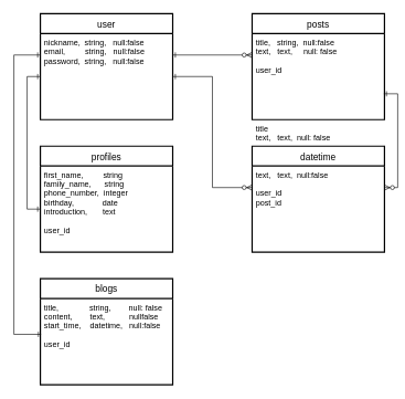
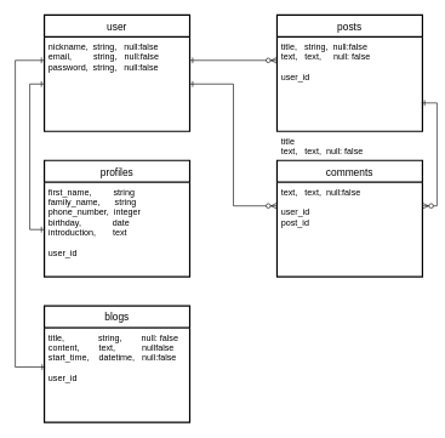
  <mxCell id="0" />
  <mxCell id="1" parent="0" />
  <mxCell id="2" value="user" style="swimlane;childLayout=stackLayout;horizontal=1;startSize=30;horizontalStack=0;rounded=0;fontSize=14;fontStyle=0;strokeWidth=2;resizeParent=0;resizeLast=1;shadow=0;dashed=0;align=center;" parent="1" vertex="1"><mxGeometry x="60" y="20" width="200" height="160" as="geometry" /></mxCell>
  <mxCell id="3" value="nickname,  string,   null:false&#10;email,         string,   null:false&#10;password,  string,   null:false" style="align=left;strokeColor=none;fillColor=none;spacingLeft=4;fontSize=12;verticalAlign=top;resizable=0;rotatable=0;part=1;rounded=0;" parent="2" vertex="1"><mxGeometry y="30" width="200" height="130" as="geometry" /></mxCell>
- <mxCell id="4" value="datetime" style="swimlane;childLayout=stackLayout;horizontal=1;startSize=30;horizontalStack=0;rounded=0;fontSize=14;fontStyle=0;strokeWidth=2;resizeParent=0;resizeLast=1;shadow=0;dashed=0;align=center;" parent="1" vertex="1"><mxGeometry x="380" y="220" width="200" height="160" as="geometry" /></mxCell>
+ <mxCell id="4" value="comments" style="swimlane;childLayout=stackLayout;horizontal=1;startSize=30;horizontalStack=0;rounded=0;fontSize=14;fontStyle=0;strokeWidth=2;resizeParent=0;resizeLast=1;shadow=0;dashed=0;align=center;" parent="1" vertex="1"><mxGeometry x="380" y="220" width="200" height="160" as="geometry" /></mxCell>
  <mxCell id="5" value="text,   text,  null:false&#10; &#10;user_id&#10;post_id" style="align=left;strokeColor=none;fillColor=none;spacingLeft=4;fontSize=12;verticalAlign=top;resizable=0;rotatable=0;part=1;" parent="4" vertex="1"><mxGeometry y="30" width="200" height="130" as="geometry" /></mxCell>
  <mxCell id="6" value="blogs" style="swimlane;childLayout=stackLayout;horizontal=1;startSize=30;horizontalStack=0;rounded=0;fontSize=14;fontStyle=0;strokeWidth=2;resizeParent=0;resizeLast=1;shadow=0;dashed=0;align=center;" parent="1" vertex="1"><mxGeometry x="60" y="420" width="200" height="160" as="geometry" /></mxCell>
  <mxCell id="7" value="title,              string,        null: false&#10;content,        text,           nullfalse&#10;start_time,    datetime,   null:false&#10;&#10;user_id" style="align=left;strokeColor=none;fillColor=none;spacingLeft=4;fontSize=12;verticalAlign=top;resizable=0;rotatable=0;part=1;" parent="6" vertex="1"><mxGeometry y="30" width="200" height="130" as="geometry" /></mxCell>
  <mxCell id="8" value="posts" style="swimlane;childLayout=stackLayout;horizontal=1;startSize=30;horizontalStack=0;rounded=0;fontSize=14;fontStyle=0;strokeWidth=2;resizeParent=0;resizeLast=1;shadow=0;dashed=0;align=center;" parent="1" vertex="1"><mxGeometry x="380" y="20" width="200" height="160" as="geometry" /></mxCell>
  <mxCell id="9" value="title,   string,  null:false&#10;text,   text,     null: false&#10;&#10;user_id" style="align=left;strokeColor=none;fillColor=none;spacingLeft=4;fontSize=12;verticalAlign=top;resizable=0;rotatable=0;part=1;" parent="8" vertex="1"><mxGeometry y="30" width="200" height="130" as="geometry" /></mxCell>
  <mxCell id="10" value="title&#10;text,   text,  null: false&#10;" style="align=left;strokeColor=none;fillColor=none;spacingLeft=4;fontSize=12;verticalAlign=top;resizable=0;rotatable=0;part=1;" vertex="1" parent="8"><mxGeometry y="160" width="200" as="geometry" /></mxCell>
  <mxCell id="11" value="profiles" style="swimlane;childLayout=stackLayout;horizontal=1;startSize=30;horizontalStack=0;rounded=0;fontSize=14;fontStyle=0;strokeWidth=2;resizeParent=0;resizeLast=1;shadow=0;dashed=0;align=center;" parent="1" vertex="1"><mxGeometry x="60" y="220" width="200" height="160" as="geometry" /></mxCell>
  <mxCell id="12" value="first_name,         string&#10;family_name,      string&#10;phone_number,  integer&#10;birthday,             date&#10;introduction,       text&#10;&#10;user_id" style="align=left;strokeColor=none;fillColor=none;spacingLeft=4;fontSize=12;verticalAlign=top;resizable=0;rotatable=0;part=1;rounded=0;" parent="11" vertex="1"><mxGeometry y="30" width="200" height="130" as="geometry" /></mxCell>
  <mxCell id="13" style="edgeStyle=orthogonalEdgeStyle;rounded=0;orthogonalLoop=1;jettySize=auto;html=1;exitX=1;exitY=0.25;exitDx=0;exitDy=0;entryX=0;entryY=0.25;entryDx=0;entryDy=0;startArrow=ERone;startFill=0;endArrow=ERzeroToMany;endFill=1;" parent="1" source="3" target="9" edge="1"><mxGeometry relative="1" as="geometry" /></mxCell>
  <mxCell id="14" style="edgeStyle=orthogonalEdgeStyle;rounded=0;orthogonalLoop=1;jettySize=auto;html=1;exitX=1;exitY=0.5;exitDx=0;exitDy=0;entryX=0;entryY=0.25;entryDx=0;entryDy=0;startArrow=ERone;startFill=0;endArrow=ERzeroToMany;endFill=1;" parent="1" source="3" target="5" edge="1"><mxGeometry relative="1" as="geometry" /></mxCell>
  <mxCell id="15" style="edgeStyle=orthogonalEdgeStyle;rounded=0;orthogonalLoop=1;jettySize=auto;html=1;exitX=0.995;exitY=0.7;exitDx=0;exitDy=0;entryX=1;entryY=0.25;entryDx=0;entryDy=0;startArrow=ERone;startFill=0;endArrow=ERzeroToMany;endFill=1;exitPerimeter=0;" parent="1" source="9" target="5" edge="1"><mxGeometry relative="1" as="geometry" /></mxCell>
  <mxCell id="16" style="edgeStyle=orthogonalEdgeStyle;rounded=0;orthogonalLoop=1;jettySize=auto;html=1;exitX=0;exitY=0.5;exitDx=0;exitDy=0;entryX=0;entryY=0.5;entryDx=0;entryDy=0;startArrow=ERone;startFill=0;endArrow=ERone;endFill=0;" parent="1" source="3" target="12" edge="1"><mxGeometry relative="1" as="geometry" /></mxCell>
  <mxCell id="17" style="edgeStyle=orthogonalEdgeStyle;rounded=0;orthogonalLoop=1;jettySize=auto;html=1;exitX=0;exitY=0.25;exitDx=0;exitDy=0;startArrow=ERone;startFill=0;endArrow=ERone;endFill=0;entryX=0.005;entryY=0.415;entryDx=0;entryDy=0;entryPerimeter=0;" parent="1" source="3" target="7" edge="1"><mxGeometry relative="1" as="geometry"><mxPoint x="0" y="510" as="targetPoint" /><Array as="points"><mxPoint x="20" y="83" /><mxPoint x="20" y="504" /></Array></mxGeometry></mxCell>
